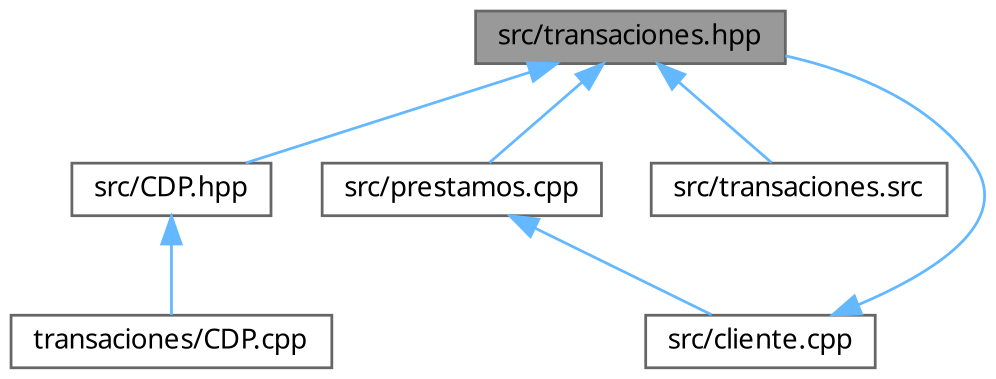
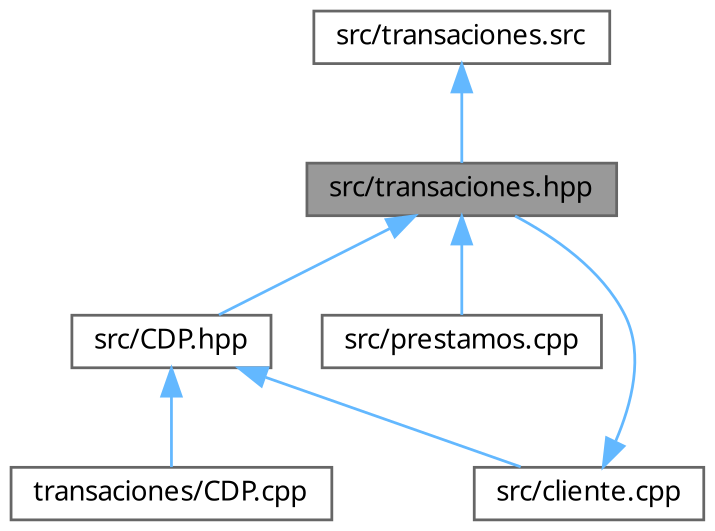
  digraph {
    fontname="Noto Sans"
    node [color=grey40 fillcolor=white fontname="Noto Sans" fontsize=10 shape=box style=filled]
    edge [color=steelblue1 dir=back fontname="Noto Sans" fontsize=10 labelfontname=Helvetica labelfontsize=10 style=solid]
    n1 [color=gray40 fillcolor=grey60 fontcolor=black height=0.2 label="src/transaciones.hpp" width=0.4]
    n2 [height=0.2 label="src/CDP.hpp" width=0.4]
    n3 [height=0.2 label="src/prestamos.cpp" width=0.4]
    n4 [height=0.2 label="src/transaciones.src" width=0.4]
    n5 [height=0.2 label="src/cliente.cpp" width=0.4]
    n6 [height=0.2 label="transaciones/CDP.cpp" width=0.4]
    n1 -> n2
    n1 -> n3
-   n1 -> n4
-   n3 -> n5
+   n4 -> n1
+   n2 -> n5
    n2 -> n6
    n5 -> n1
  }
